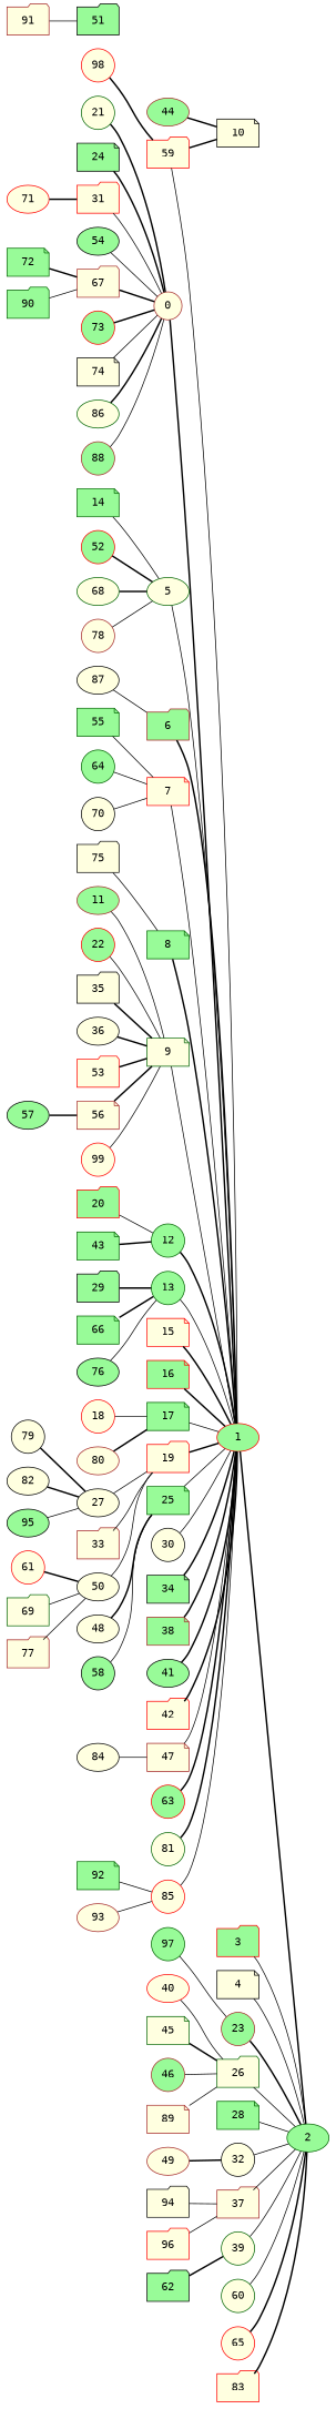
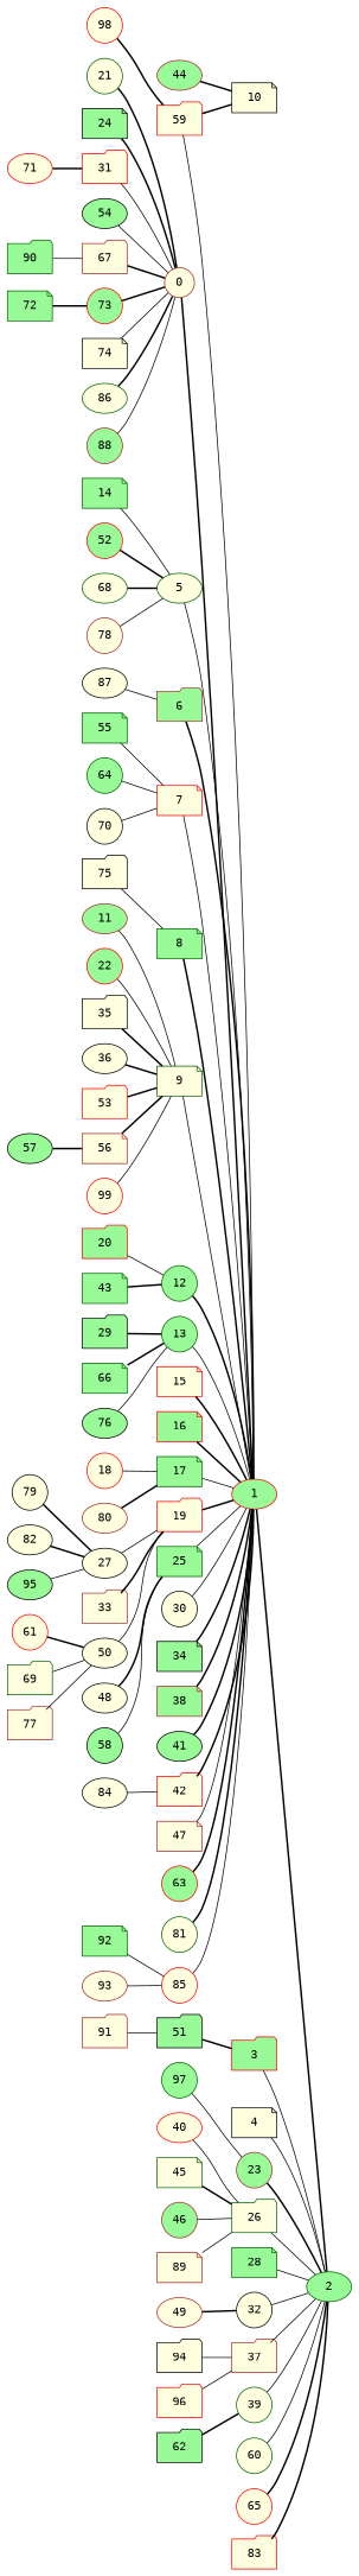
  graph {
    fontname="DejaVu Sans Mono"
    rankdir=LR
    node [color=black fillcolor=lightyellow fontname="DejaVu Sans Mono" shape=circle style=filled]
    edge [fontname="DejaVu Sans Mono" style=solid]
    59 [color=red shape=folder]
    10 [shape=note]
    1 [color=red fillcolor=palegreen shape=ellipse]
    2 [color=darkgreen fillcolor=palegreen shape=ellipse]
    98 [color=red]
    0 [color=brown]
    5 [color=darkgreen shape=ellipse]
    6 [color=brown fillcolor=palegreen shape=folder]
    7 [color=red shape=note]
    8 [color=darkgreen fillcolor=palegreen shape=note]
    9 [color=darkgreen shape=note]
    12 [color=darkgreen fillcolor=palegreen]
    13 [color=darkgreen fillcolor=palegreen]
    15 [color=red shape=note]
    16 [color=red fillcolor=palegreen shape=note]
    17 [color=darkgreen fillcolor=palegreen shape=note]
    19 [color=red shape=folder]
    25 [color=darkgreen fillcolor=palegreen shape=note]
    30
    34 [fillcolor=palegreen shape=note]
    38 [color=brown fillcolor=palegreen shape=note]
    41 [fillcolor=palegreen shape=ellipse]
    42 [color=red shape=folder]
    47 [color=brown shape=note]
    63 [color=red fillcolor=palegreen]
    81 [color=darkgreen]
    85 [color=red]
    44 [color=brown fillcolor=palegreen shape=ellipse]
    92 [color=darkgreen fillcolor=palegreen shape=note]
    93 [color=brown shape=ellipse]
    84 [shape=ellipse]
    48 [shape=ellipse]
    58 [fillcolor=palegreen]
    27 [shape=ellipse]
    33 [color=brown shape=folder]
    50 [shape=ellipse]
    18 [color=red]
    80 [color=brown shape=ellipse]
    29 [fillcolor=palegreen shape=folder]
    66 [color=darkgreen fillcolor=palegreen shape=note]
    76 [fillcolor=palegreen shape=ellipse]
    20 [color=red fillcolor=palegreen shape=folder]
    43 [color=darkgreen fillcolor=palegreen shape=note]
    11 [color=brown fillcolor=palegreen shape=ellipse]
    22 [color=red fillcolor=palegreen]
    35 [shape=folder]
    36 [shape=ellipse]
    53 [color=red shape=folder]
    56 [color=brown shape=note]
    99 [color=red]
    75 [shape=folder]
    55 [color=darkgreen fillcolor=palegreen shape=note]
    64 [color=darkgreen fillcolor=palegreen]
    70
    87 [shape=ellipse]
    14 [color=darkgreen fillcolor=palegreen shape=note]
    52 [color=red fillcolor=palegreen]
    68 [color=darkgreen shape=ellipse]
    78 [color=brown]
    3 [color=red fillcolor=palegreen shape=folder]
    4 [shape=note]
    23 [color=brown fillcolor=palegreen]
    26 [color=darkgreen shape=folder]
    28 [color=darkgreen fillcolor=palegreen shape=note]
    32
    37 [color=brown shape=folder]
    39 [color=darkgreen]
    60 [color=darkgreen]
    65 [color=red]
    83 [color=red shape=folder]
    21 [color=darkgreen]
    24 [fillcolor=palegreen shape=note]
    31 [color=red shape=folder]
    54 [fillcolor=palegreen shape=ellipse]
    67 [color=brown shape=folder]
    73 [color=red fillcolor=palegreen]
    74 [shape=note]
    86 [color=darkgreen shape=ellipse]
    88 [color=brown fillcolor=palegreen]
    72 [color=darkgreen fillcolor=palegreen shape=note]
    90 [color=darkgreen fillcolor=palegreen shape=folder]
    71 [color=red shape=ellipse]
    62 [fillcolor=palegreen shape=folder]
    94 [shape=folder]
    96 [color=red shape=folder]
    49 [color=brown shape=ellipse]
    40 [color=red shape=ellipse]
    45 [color=darkgreen shape=note]
    46 [color=brown fillcolor=palegreen]
    89 [color=brown shape=note]
    97 [color=darkgreen fillcolor=palegreen]
    51 [fillcolor=palegreen shape=folder]
    57 [fillcolor=palegreen shape=ellipse]
    61 [color=red]
    69 [color=darkgreen shape=folder]
    77 [color=brown shape=folder]
    79
    82 [shape=ellipse]
    95 [fillcolor=palegreen shape=ellipse]
    91 [color=brown shape=folder]
    59 -- 10 [style=bold]
    59 -- 1
    1 -- 2 [style=bold]
    98 -- 59 [style=bold]
    0 -- 1 [style=bold]
    5 -- 1
    6 -- 1 [style=bold]
    7 -- 1
    8 -- 1 [style=bold]
    9 -- 1
    12 -- 1 [style=bold]
    13 -- 1
    15 -- 1 [style=bold]
    16 -- 1 [style=bold]
    17 -- 1
    19 -- 1 [style=bold]
    25 -- 1
    30 -- 1
    34 -- 1 [style=bold]
    38 -- 1 [style=bold]
    41 -- 1 [style=bold]
    42 -- 1 [style=bold]
    47 -- 1
    63 -- 1 [style=bold]
    81 -- 1 [style=bold]
    85 -- 1
    44 -- 10 [style=bold]
    92 -- 85
    93 -- 85
-   84 -- 47
+   84 -- 42
    48 -- 25 [style=bold]
    58 -- 25
    27 -- 19
-   33 -- 19
+   33 -- 19 [style=bold]
    50 -- 19
    18 -- 17
    80 -- 17 [style=bold]
    29 -- 13 [style=bold]
    66 -- 13 [style=bold]
    76 -- 13
    20 -- 12
    43 -- 12 [style=bold]
    11 -- 9
    22 -- 9
    35 -- 9 [style=bold]
    36 -- 9 [style=bold]
    53 -- 9 [style=bold]
    56 -- 9 [style=bold]
    99 -- 9
    75 -- 8
    55 -- 7
    64 -- 7
    70 -- 7
    87 -- 6
    14 -- 5
    52 -- 5 [style=bold]
    68 -- 5 [style=bold]
    78 -- 5
    3 -- 2
    4 -- 2
    23 -- 2 [style=bold]
    26 -- 2
    28 -- 2
    32 -- 2
    37 -- 2
    39 -- 2
    60 -- 2
    65 -- 2 [style=bold]
    83 -- 2 [style=bold]
    21 -- 0 [style=bold]
    24 -- 0 [style=bold]
    31 -- 0
    54 -- 0
    67 -- 0 [style=bold]
    73 -- 0 [style=bold]
    74 -- 0
    86 -- 0 [style=bold]
    88 -- 0
-   72 -- 67 [style=bold]
+   72 -- 73 [style=bold]
    90 -- 67
    71 -- 31 [style=bold]
    62 -- 39 [style=bold]
    94 -- 37
    96 -- 37
    49 -- 32 [style=bold]
    40 -- 26
    45 -- 26 [style=bold]
    46 -- 26
    89 -- 26
    97 -- 23
+   51 -- 3 [style=bold]
    57 -- 56 [style=bold]
    61 -- 50 [style=bold]
    69 -- 50
    77 -- 50
    79 -- 27 [style=bold]
    82 -- 27 [style=bold]
    95 -- 27
    91 -- 51
  }
